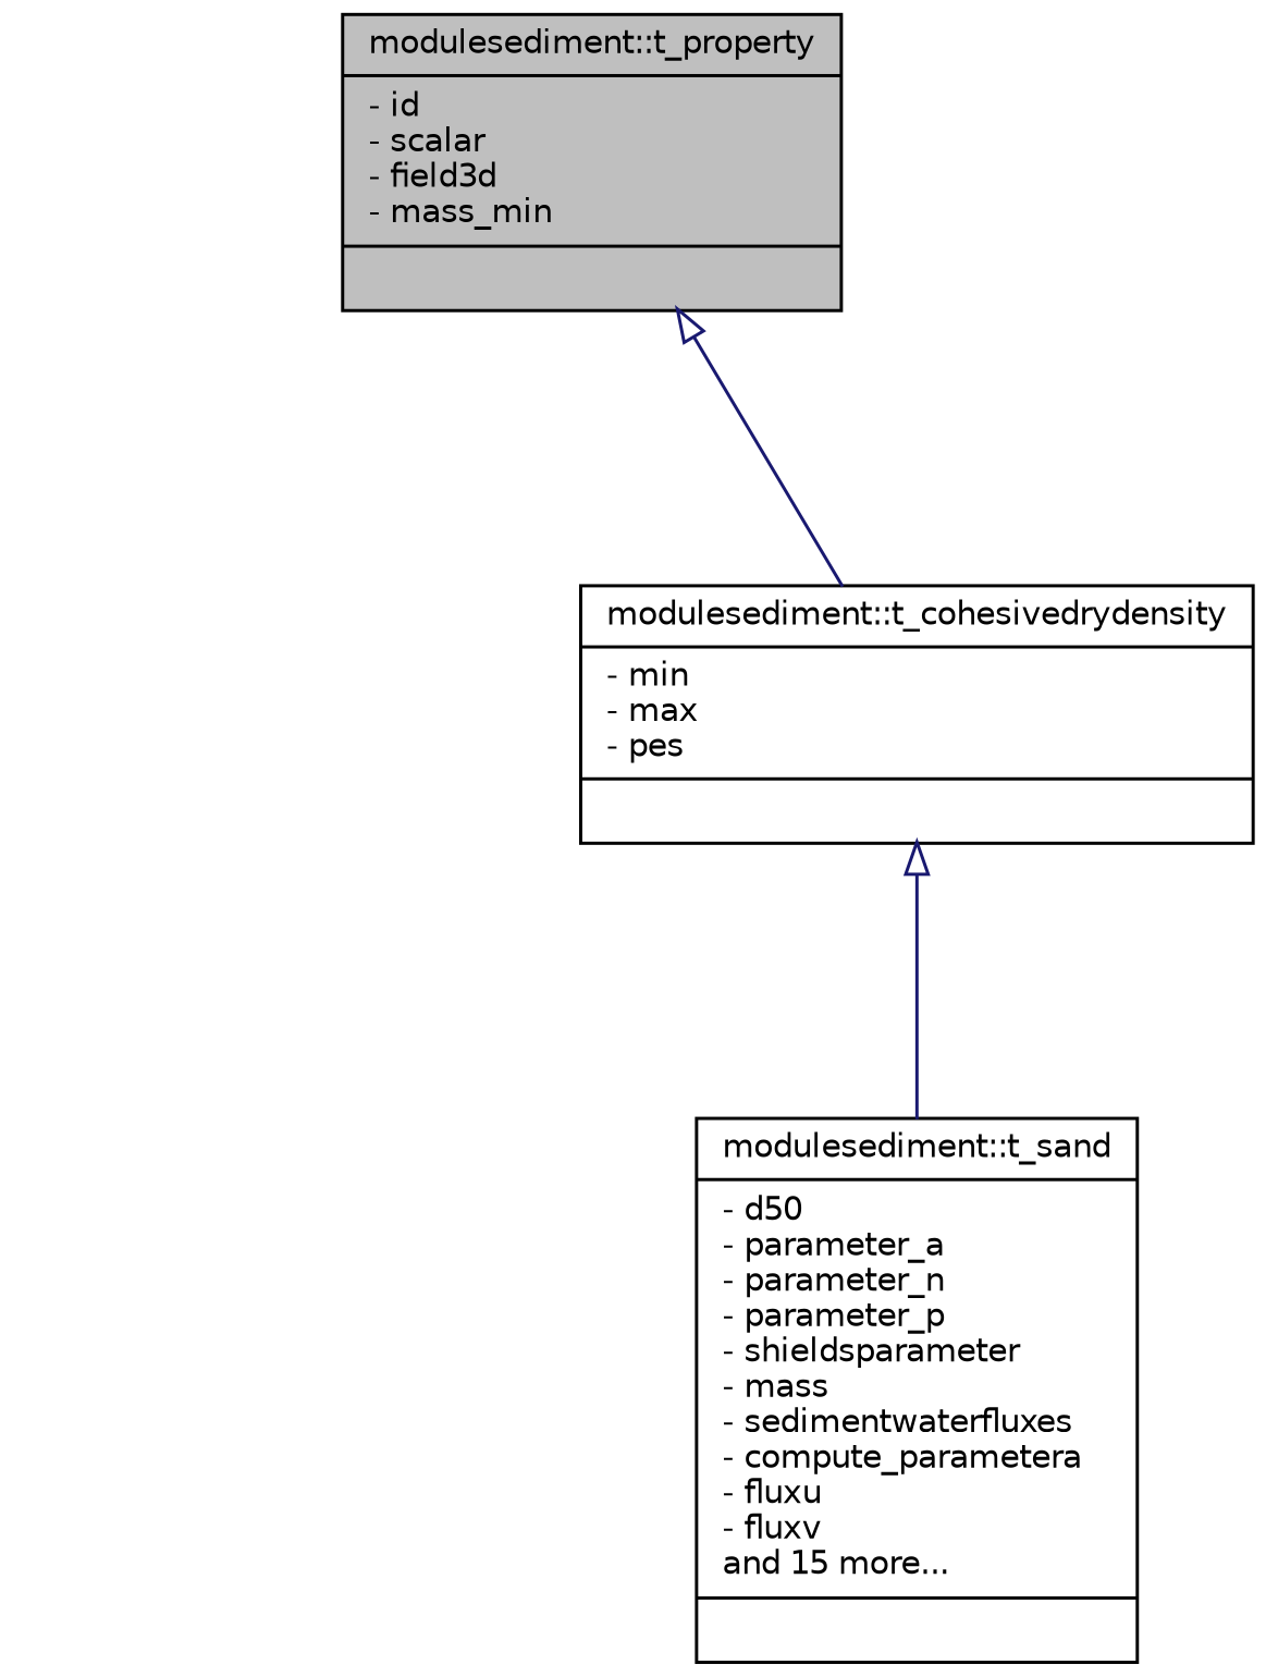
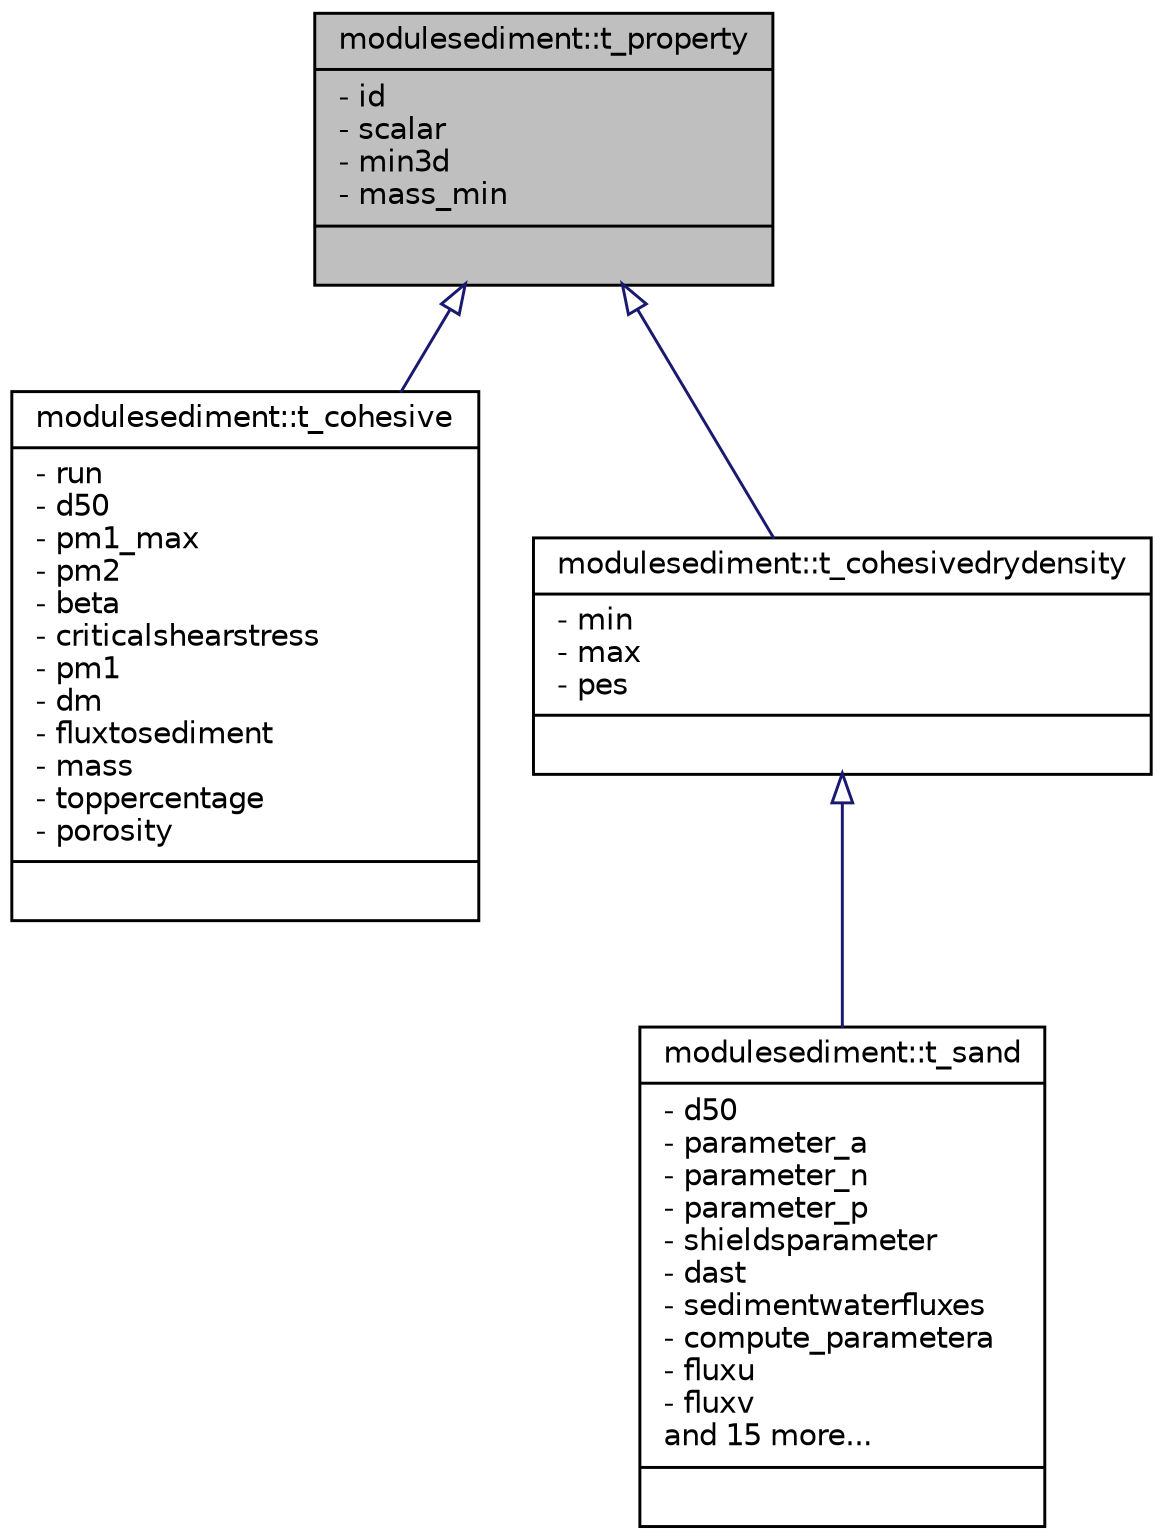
  digraph {
    node [color=black fillcolor=white fontname=Helvetica fontsize=10 shape=record style=filled]
    edge [arrowtail=onormal color=midnightblue dir=back fontname=Helvetica fontsize=10 labelfontname=Helvetica labelfontsize=10 style=solid]
-   n1 [fillcolor=grey75 fontcolor=black height=0.2 label="{modulesediment::t_property\n|- id\l- scalar\l- field3d\l- mass_min\l|}" width=0.4]
+   n1 [fillcolor=grey75 fontcolor=black height=0.2 label="{modulesediment::t_property\n|- id\l- scalar\l- min3d\l- mass_min\l|}" width=0.4]
+   n2 [height=0.2 label="{modulesediment::t_cohesive\n|- run\l- d50\l- pm1_max\l- pm2\l- beta\l- criticalshearstress\l- pm1\l- dm\l- fluxtosediment\l- mass\l- toppercentage\l- porosity\l|}" width=0.4]
    n3 [height=0.2 label="{modulesediment::t_cohesivedrydensity\n|- min\l- max\l- pes\l|}" width=0.4]
-   n4 [height=0.2 label="{modulesediment::t_sand\n|- d50\l- parameter_a\l- parameter_n\l- parameter_p\l- shieldsparameter\l- mass\l- sedimentwaterfluxes\l- compute_parametera\l- fluxu\l- fluxv\land 15 more...\l|}" width=0.4]
+   n4 [height=0.2 label="{modulesediment::t_sand\n|- d50\l- parameter_a\l- parameter_n\l- parameter_p\l- shieldsparameter\l- dast\l- sedimentwaterfluxes\l- compute_parametera\l- fluxu\l- fluxv\land 15 more...\l|}" width=0.4]
+   n1 -> n2
    n1 -> n3
    n3 -> n4
  }
